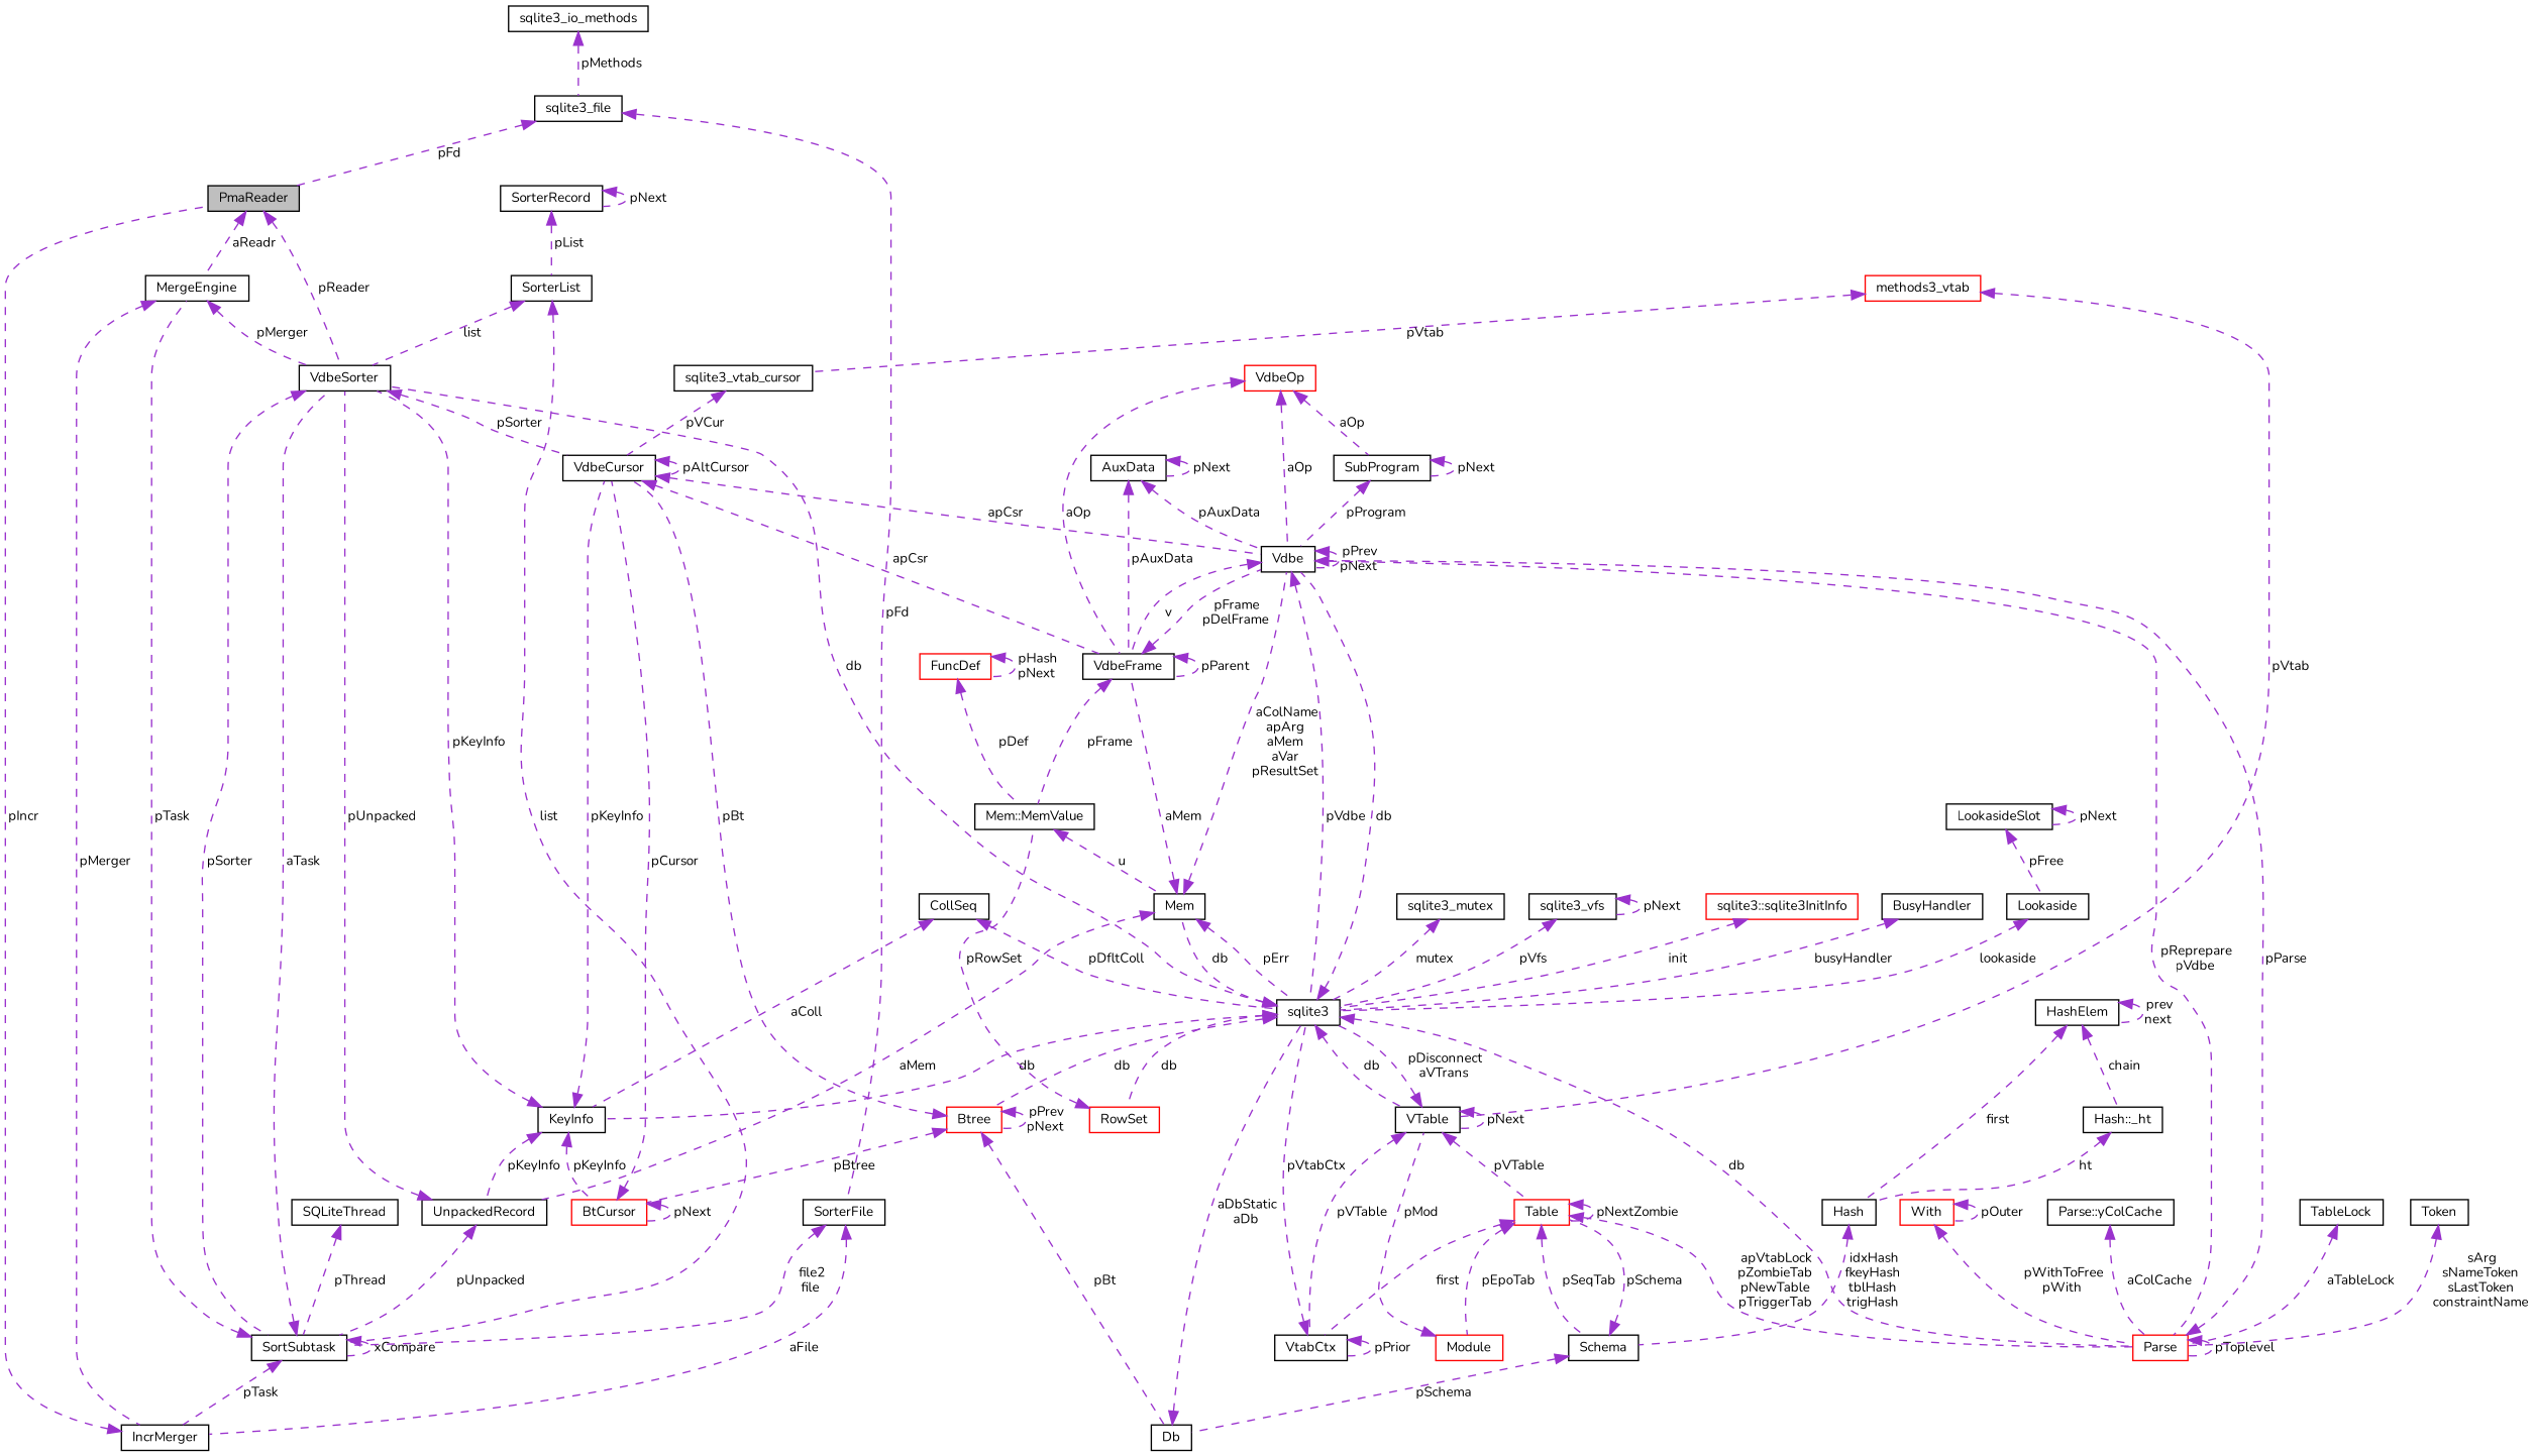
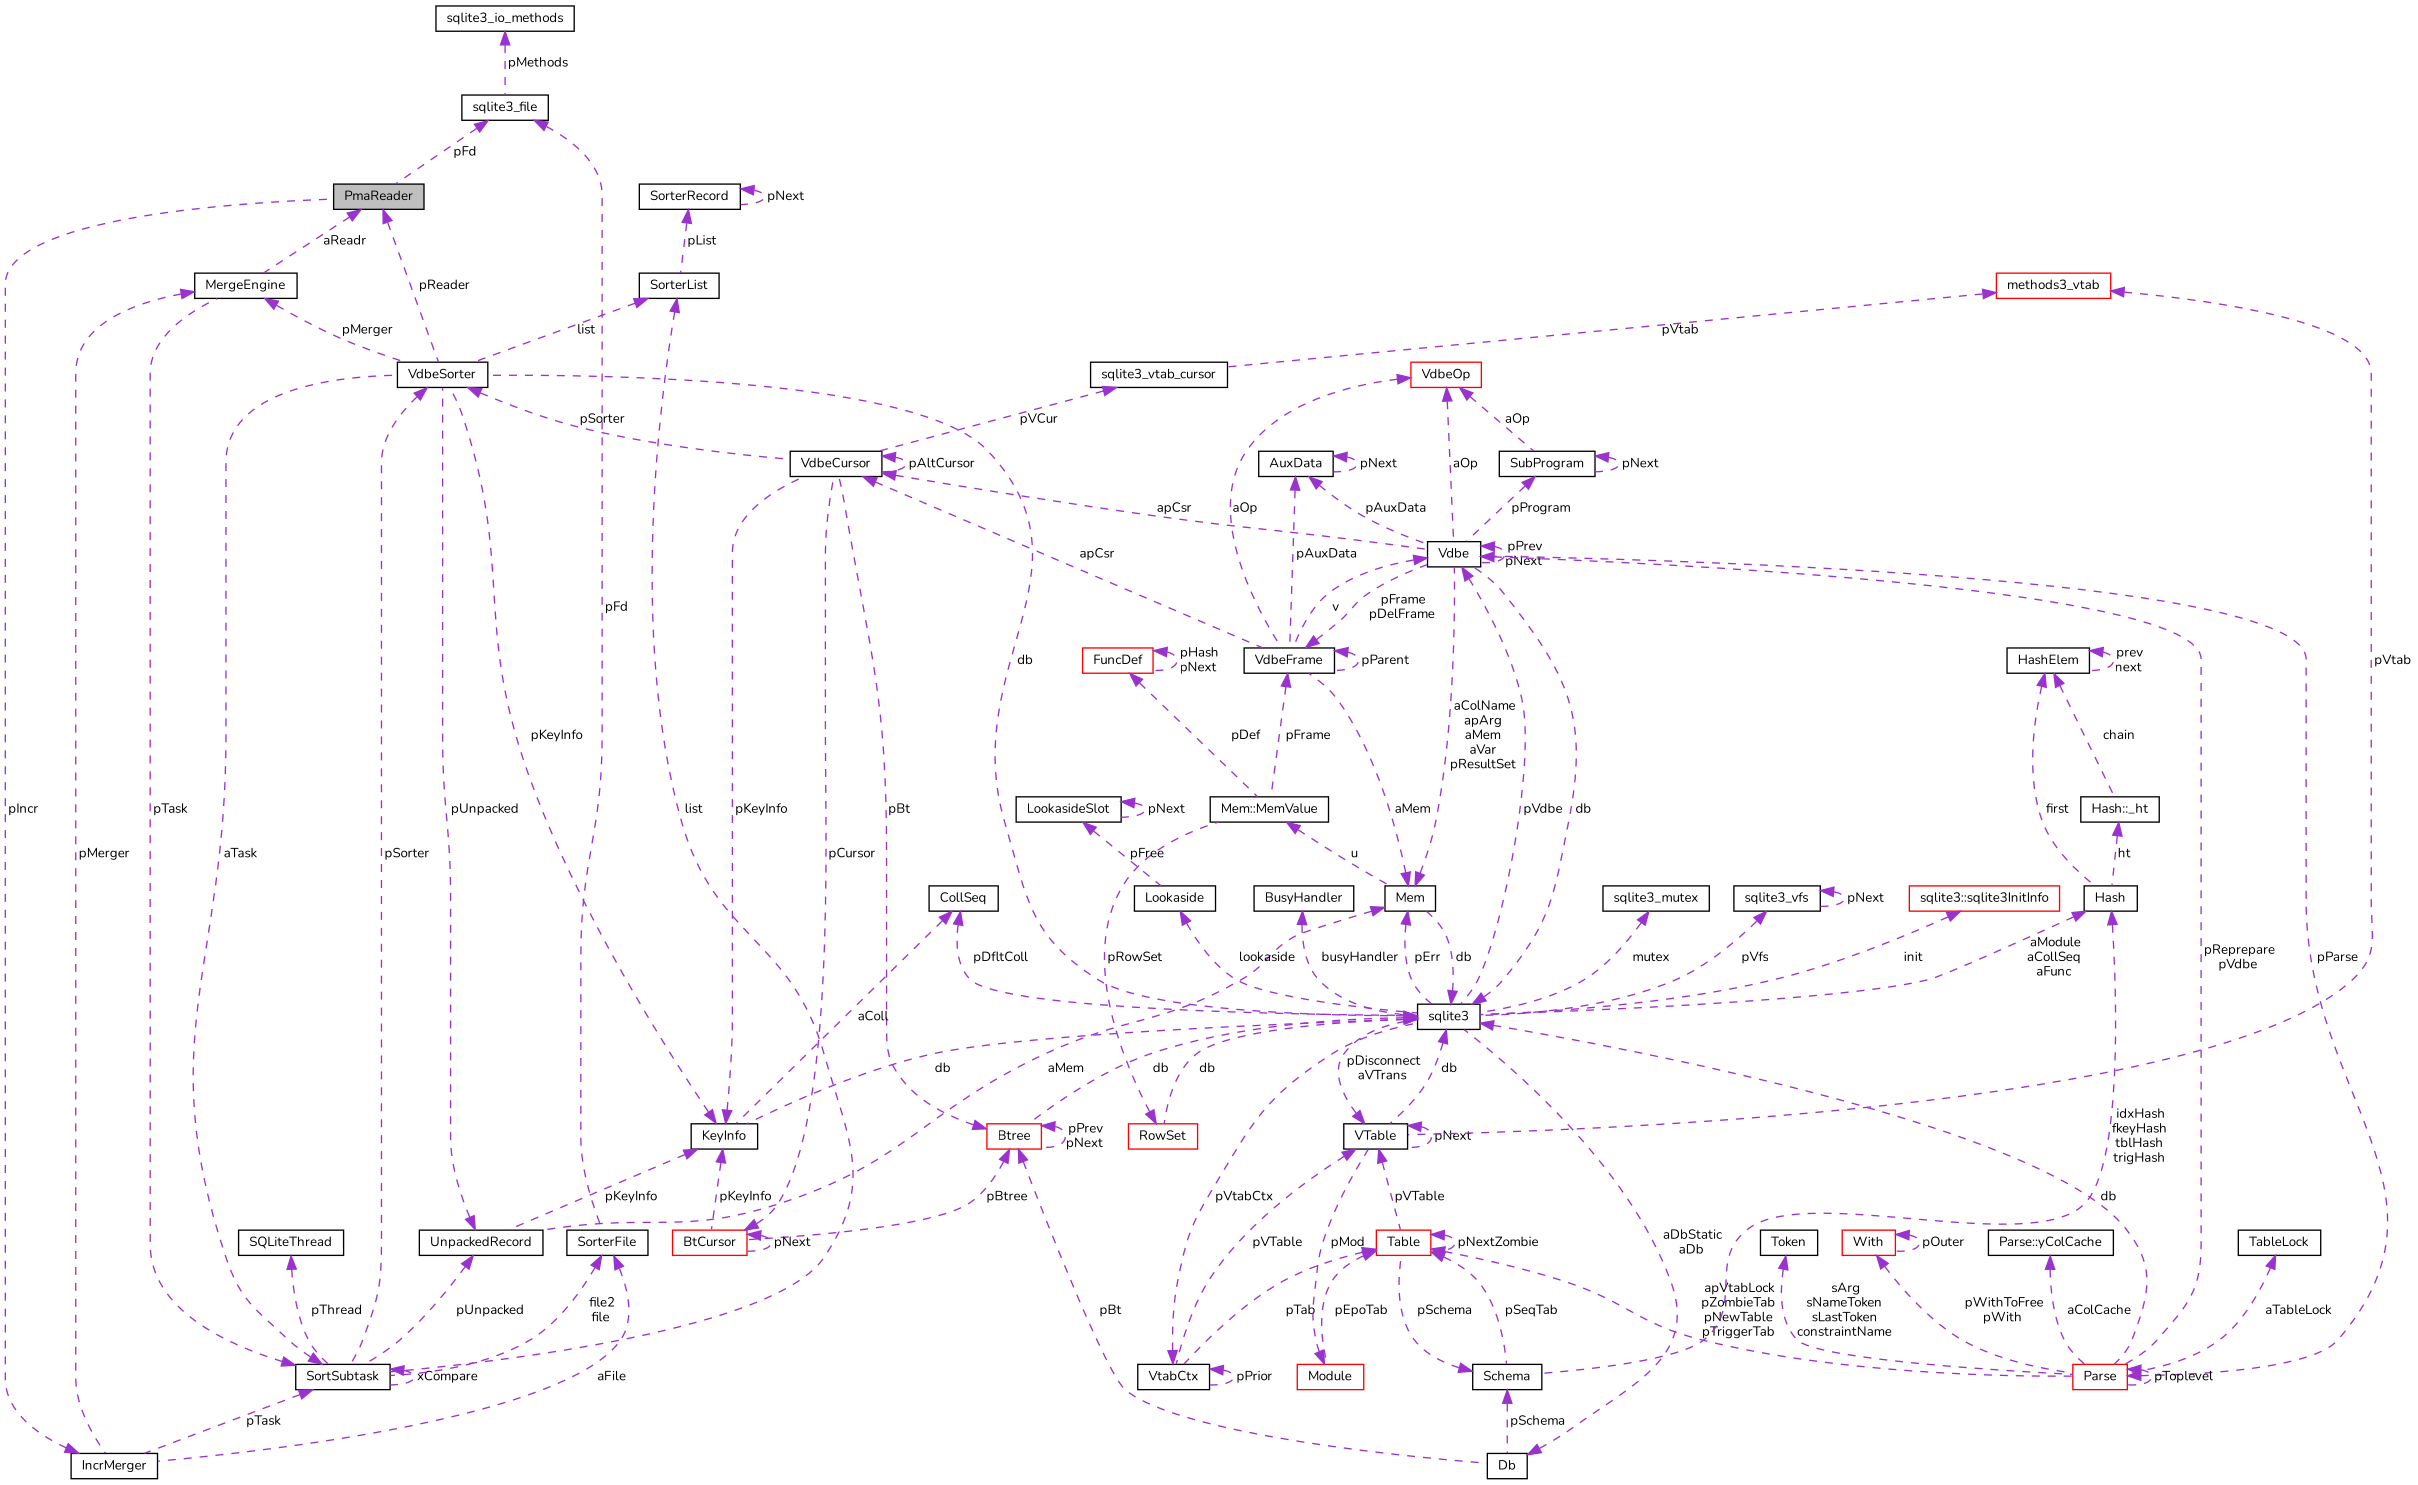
  digraph {
    fontname=Nunito
    node [color=black fillcolor=white fontname=Nunito fontsize=10 shape=record style=filled]
    edge [color=darkorchid3 dir=back fontname=Nunito fontsize=10 labelfontname=Helvetica labelfontsize=10 style=dashed]
    n1 [fillcolor=grey75 fontcolor=black height=0.2 label=PmaReader width=0.4]
    n2 [height=0.2 label=MergeEngine width=0.4]
    n3 [height=0.2 label=VdbeSorter width=0.4]
    n4 [height=0.2 label=IncrMerger width=0.4]
    n5 [height=0.2 label=SortSubtask width=0.4]
    n6 [height=0.2 label=VdbeCursor width=0.4]
    n7 [height=0.2 label=sqlite3_file width=0.4]
    n8 [height=0.2 label=SorterFile width=0.4]
    n9 [height=0.2 label=sqlite3_io_methods width=0.4]
    n10 [height=0.2 label=SorterList width=0.4]
    n11 [height=0.2 label=SorterRecord width=0.4]
    n12 [height=0.2 label=Vdbe width=0.4]
    n13 [height=0.2 label=VdbeFrame width=0.4]
    n14 [height=0.2 label=sqlite3 width=0.4]
    n15 [height=0.2 label=Mem width=0.4]
    n16 [height=0.2 label=KeyInfo width=0.4]
    n17 [color=red height=0.2 label=Btree width=0.4]
    n18 [color=red height=0.2 label=Parse width=0.4]
    n19 [height=0.2 label=VTable width=0.4]
    n20 [color=red height=0.2 label=RowSet width=0.4]
    n21 [height=0.2 label=UnpackedRecord width=0.4]
    n22 [color=red height=0.2 label=BtCursor width=0.4]
    n23 [height=0.2 label=Db width=0.4]
    n24 [color=red height=0.2 label=Table width=0.4]
    n25 [height=0.2 label=VtabCtx width=0.4]
    n26 [height=0.2 label="Mem::MemValue" width=0.4]
    n27 [height=0.2 label=AuxData width=0.4]
    n28 [height=0.2 label=SubProgram width=0.4]
    n29 [color=red height=0.2 label=VdbeOp width=0.4]
    n30 [height=0.2 label=CollSeq width=0.4]
    n31 [height=0.2 label=sqlite3_vtab_cursor width=0.4]
    n32 [color=red height=0.2 label=methods3_vtab width=0.4]
    n33 [height=0.2 label=TableLock width=0.4]
    n34 [height=0.2 label=Token width=0.4]
    n35 [color=red height=0.2 label=With width=0.4]
    n36 [height=0.2 label="Parse::yColCache" width=0.4]
    n37 [height=0.2 label=Schema width=0.4]
    n38 [color=red height=0.2 label=Module width=0.4]
    n39 [height=0.2 label=Hash width=0.4]
    n40 [height=0.2 label="Hash::_ht" width=0.4]
    n41 [height=0.2 label=HashElem width=0.4]
    n42 [color=red height=0.2 label=FuncDef width=0.4]
    n43 [height=0.2 label=Lookaside width=0.4]
    n44 [height=0.2 label=LookasideSlot width=0.4]
    n45 [height=0.2 label=sqlite3_mutex width=0.4]
    n46 [height=0.2 label=sqlite3_vfs width=0.4]
    n47 [color=red height=0.2 label="sqlite3::sqlite3InitInfo" width=0.4]
    n48 [height=0.2 label=BusyHandler width=0.4]
    n49 [height=0.2 label=SQLiteThread width=0.4]
    n1 -> n2 [label=" aReadr"]
    n1 -> n3 [label=" pReader"]
    n2 -> n3 [label=" pMerger"]
    n2 -> n4 [label=" pMerger"]
    n3 -> n5 [label=" pSorter"]
    n3 -> n6 [label=" pSorter"]
    n4 -> n1 [label=" pIncr"]
    n5 -> n2 [label=" pTask"]
    n5 -> n3 [label=" aTask"]
    n5 -> n4 [label=" pTask"]
    n5 -> n5 [label=" xCompare"]
    n6 -> n6 [label=" pAltCursor"]
    n6 -> n12 [label=" apCsr"]
    n6 -> n13 [label=" apCsr"]
    n7 -> n1 [label=" pFd"]
    n7 -> n8 [label=" pFd"]
    n8 -> n4 [label=" aFile"]
    n8 -> n5 [label=" file2\nfile"]
    n9 -> n7 [label=" pMethods"]
    n10 -> n3 [label=" list"]
    n10 -> n5 [label=" list"]
    n11 -> n10 [label=" pList"]
    n11 -> n11 [label=" pNext"]
    n12 -> n12 [label=" pPrev\npNext"]
    n12 -> n13 [label=" v"]
    n12 -> n14 [label=" pVdbe"]
    n12 -> n18 [label=" pReprepare\npVdbe"]
    n13 -> n12 [label=" pFrame\npDelFrame"]
    n13 -> n13 [label=" pParent"]
    n13 -> n26 [label=" pFrame"]
    n14 -> n3 [label=" db"]
    n14 -> n12 [label=" db"]
    n14 -> n15 [label=" db"]
    n14 -> n16 [label=" db"]
    n14 -> n17 [label=" db"]
    n14 -> n18 [label=" db"]
    n14 -> n19 [label=" db"]
    n14 -> n20 [label=" db"]
    n15 -> n12 [label=" aColName\napArg\naMem\naVar\npResultSet"]
    n15 -> n13 [label=" aMem"]
    n15 -> n14 [label=" pErr"]
    n15 -> n21 [label=" aMem"]
    n16 -> n3 [label=" pKeyInfo"]
    n16 -> n6 [label=" pKeyInfo"]
    n16 -> n21 [label=" pKeyInfo"]
    n16 -> n22 [label=" pKeyInfo"]
    n17 -> n6 [label=" pBt"]
    n17 -> n17 [label=" pPrev\npNext"]
    n17 -> n22 [label=" pBtree"]
    n17 -> n23 [label=" pBt"]
    n18 -> n12 [label=" pParse"]
    n18 -> n18 [label=" pToplevel"]
    n19 -> n14 [label=" pDisconnect\naVTrans"]
    n19 -> n19 [label=" pNext"]
    n19 -> n24 [label=" pVTable"]
    n19 -> n25 [label=" pVTable"]
    n20 -> n26 [label=" pRowSet"]
    n21 -> n3 [label=" pUnpacked"]
    n21 -> n5 [label=" pUnpacked"]
    n22 -> n6 [label=" pCursor"]
    n22 -> n22 [label=" pNext"]
    n23 -> n14 [label=" aDbStatic\naDb"]
    n24 -> n18 [label=" apVtabLock\npZombieTab\npNewTable\npTriggerTab"]
    n24 -> n24 [label=" pNextZombie"]
-   n24 -> n25 [label=" first"]
+   n24 -> n25 [label=" pTab"]
    n24 -> n37 [label=" pSeqTab"]
    n24 -> n38 [label=" pEpoTab"]
    n25 -> n14 [label=" pVtabCtx"]
    n25 -> n25 [label=" pPrior"]
    n26 -> n15 [label=" u"]
    n27 -> n12 [label=" pAuxData"]
    n27 -> n13 [label=" pAuxData"]
    n27 -> n27 [label=" pNext"]
    n28 -> n12 [label=" pProgram"]
    n28 -> n28 [label=" pNext"]
    n29 -> n12 [label=" aOp"]
    n29 -> n13 [label=" aOp"]
    n29 -> n28 [label=" aOp"]
    n30 -> n14 [label=" pDfltColl"]
    n30 -> n16 [label=" aColl"]
    n31 -> n6 [label=" pVCur"]
    n32 -> n19 [label=" pVtab"]
    n32 -> n31 [label=" pVtab"]
    n33 -> n18 [label=" aTableLock"]
    n34 -> n18 [label=" sArg\nsNameToken\nsLastToken\nconstraintName"]
    n35 -> n18 [label=" pWithToFree\npWith"]
    n35 -> n35 [label=" pOuter"]
    n36 -> n18 [label=" aColCache"]
    n37 -> n23 [label=" pSchema"]
    n37 -> n24 [label=" pSchema"]
    n38 -> n19 [label=" pMod"]
+   n39 -> n14 [label=" aModule\naCollSeq\naFunc"]
    n39 -> n37 [label=" idxHash\nfkeyHash\ntblHash\ntrigHash"]
    n40 -> n39 [label=" ht"]
    n41 -> n39 [label=" first"]
    n41 -> n40 [label=" chain"]
    n41 -> n41 [label=" prev\nnext"]
    n42 -> n26 [label=" pDef"]
    n42 -> n42 [label=" pHash\npNext"]
    n43 -> n14 [label=" lookaside"]
    n44 -> n43 [label=" pFree"]
    n44 -> n44 [label=" pNext"]
    n45 -> n14 [label=" mutex"]
    n46 -> n14 [label=" pVfs"]
    n46 -> n46 [label=" pNext"]
    n47 -> n14 [label=" init"]
    n48 -> n14 [label=" busyHandler"]
    n49 -> n5 [label=" pThread"]
  }
